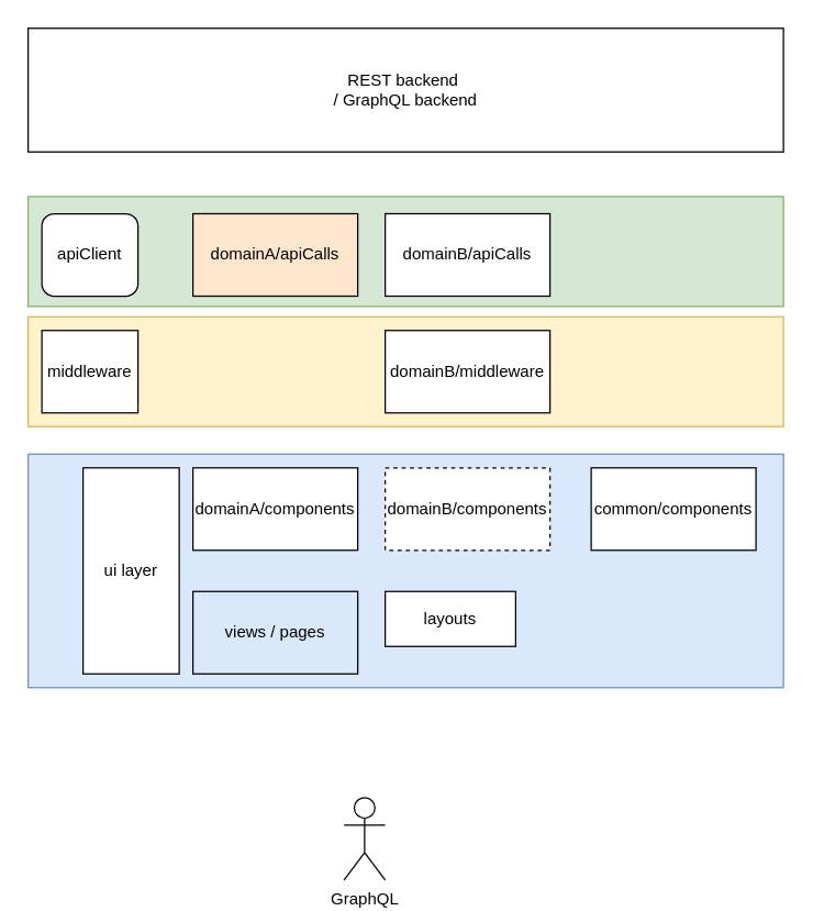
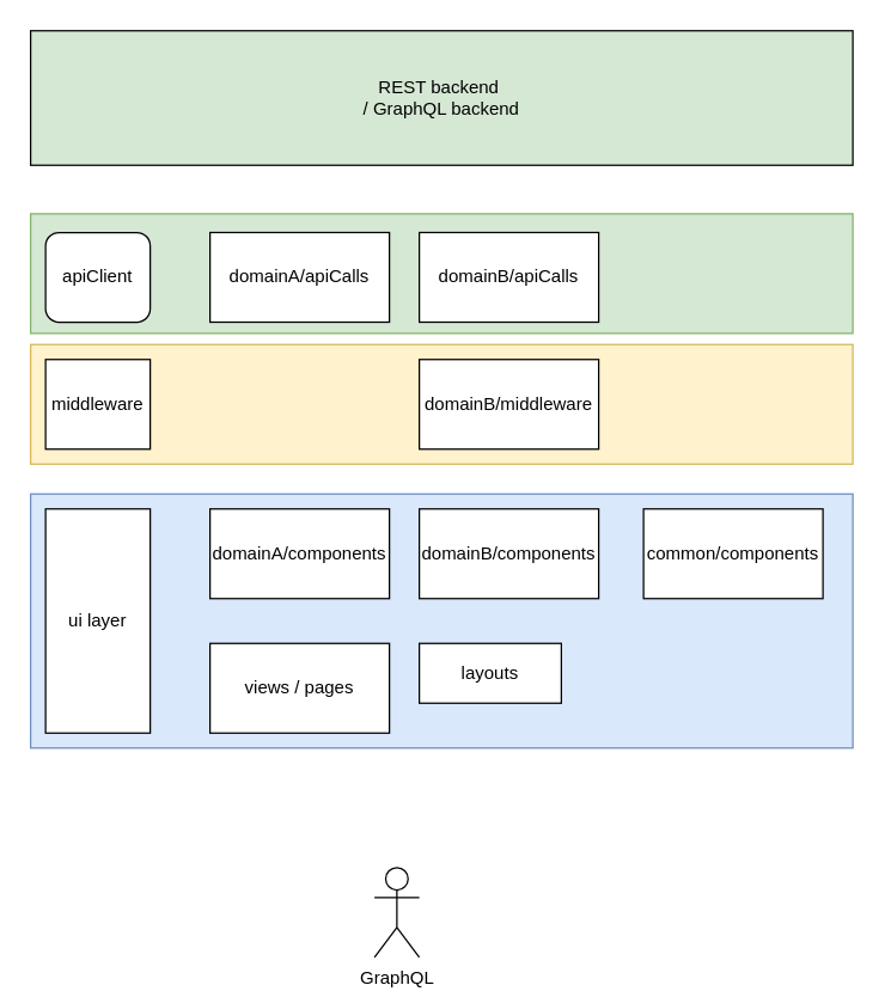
  <mxCell id="0" />
  <mxCell id="1" parent="0" />
  <mxCell id="2" value="" style="rounded=0;whiteSpace=wrap;html=1;fillColor=#d5e8d4;strokeColor=#82b366;" vertex="1" parent="1"><mxGeometry x="20" y="142.5" width="550" height="80" as="geometry" /></mxCell>
  <mxCell id="3" value="" style="rounded=0;whiteSpace=wrap;html=1;fillColor=#fff2cc;strokeColor=#d6b656;" vertex="1" parent="1"><mxGeometry x="20" y="230" width="550" height="80" as="geometry" /></mxCell>
  <mxCell id="4" value="" style="rounded=0;whiteSpace=wrap;html=1;fillColor=#dae8fc;strokeColor=#6c8ebf;" vertex="1" parent="1"><mxGeometry x="20" y="330" width="550" height="170" as="geometry" /></mxCell>
  <mxCell id="5" value="apiClient" style="whiteSpace=wrap;html=1;rounded=1;" vertex="1" parent="1"><mxGeometry x="30" y="155" width="70" height="60" as="geometry" /></mxCell>
  <mxCell id="6" value="middleware" style="rounded=0;whiteSpace=wrap;html=1;" vertex="1" parent="1"><mxGeometry x="30" y="240" width="70" height="60" as="geometry" /></mxCell>
- <mxCell id="7" value="ui layer" style="rounded=0;whiteSpace=wrap;html=1;" vertex="1" parent="1"><mxGeometry x="60" y="340" width="70" height="150" as="geometry" /></mxCell>
+ <mxCell id="7" value="ui layer" style="rounded=0;whiteSpace=wrap;html=1;" vertex="1" parent="1"><mxGeometry x="30" y="340" width="70" height="150" as="geometry" /></mxCell>
  <mxCell id="8" value="domainA/components" style="rounded=0;whiteSpace=wrap;html=1;" vertex="1" parent="1"><mxGeometry x="140" y="340" width="120" height="60" as="geometry" /></mxCell>
- <mxCell id="9" value="domainB/components" style="rounded=0;whiteSpace=wrap;html=1;dashed=1;" vertex="1" parent="1"><mxGeometry x="280" y="340" width="120" height="60" as="geometry" /></mxCell>
+ <mxCell id="9" value="domainB/components" style="rounded=0;whiteSpace=wrap;html=1;" vertex="1" parent="1"><mxGeometry x="280" y="340" width="120" height="60" as="geometry" /></mxCell>
  <mxCell id="10" value="common/components" style="rounded=0;whiteSpace=wrap;html=1;" vertex="1" parent="1"><mxGeometry x="430" y="340" width="120" height="60" as="geometry" /></mxCell>
- <mxCell id="11" value="views / pages" style="rounded=0;whiteSpace=wrap;html=1;fillColor=#dae8fc;" vertex="1" parent="1"><mxGeometry x="140" y="430" width="120" height="60" as="geometry" /></mxCell>
+ <mxCell id="11" value="views / pages" style="rounded=0;whiteSpace=wrap;html=1;" vertex="1" parent="1"><mxGeometry x="140" y="430" width="120" height="60" as="geometry" /></mxCell>
  <mxCell id="12" value="layouts" style="rounded=0;whiteSpace=wrap;html=1;" vertex="1" parent="1"><mxGeometry x="280" y="430" width="95" height="40" as="geometry" /></mxCell>
  <mxCell id="13" style="edgeStyle=orthogonalEdgeStyle;rounded=0;orthogonalLoop=1;jettySize=auto;html=1;exitX=0.5;exitY=1;exitDx=0;exitDy=0;" edge="1" parent="1" source="7" target="7"><mxGeometry relative="1" as="geometry" /></mxCell>
  <mxCell id="14" value="domainB/middleware" style="rounded=0;whiteSpace=wrap;html=1;" vertex="1" parent="1"><mxGeometry x="280" y="240" width="120" height="60" as="geometry" /></mxCell>
- <mxCell id="15" value="domainA/apiCalls" style="rounded=0;whiteSpace=wrap;html=1;fillColor=#ffe6cc;" vertex="1" parent="1"><mxGeometry x="140" y="155" width="120" height="60" as="geometry" /></mxCell>
+ <mxCell id="15" value="domainA/apiCalls" style="rounded=0;whiteSpace=wrap;html=1;" vertex="1" parent="1"><mxGeometry x="140" y="155" width="120" height="60" as="geometry" /></mxCell>
  <mxCell id="16" value="domainB/apiCalls" style="rounded=0;whiteSpace=wrap;html=1;" vertex="1" parent="1"><mxGeometry x="280" y="155" width="120" height="60" as="geometry" /></mxCell>
  <mxCell id="17" value="GraphQL" style="shape=umlActor;verticalLabelPosition=bottom;verticalAlign=top;html=1;outlineConnect=0;" vertex="1" parent="1"><mxGeometry x="250" y="580" width="30" height="60" as="geometry" /></mxCell>
- <mxCell id="18" value="REST backend&amp;nbsp;&lt;br&gt;/ GraphQL backend" style="rounded=0;whiteSpace=wrap;html=1;" vertex="1" parent="1"><mxGeometry x="20" y="20" width="550" height="90" as="geometry" /></mxCell>
+ <mxCell id="18" value="REST backend&amp;nbsp;&lt;br&gt;/ GraphQL backend" style="rounded=0;whiteSpace=wrap;html=1;fillColor=#d5e8d4;" vertex="1" parent="1"><mxGeometry x="20" y="20" width="550" height="90" as="geometry" /></mxCell>
